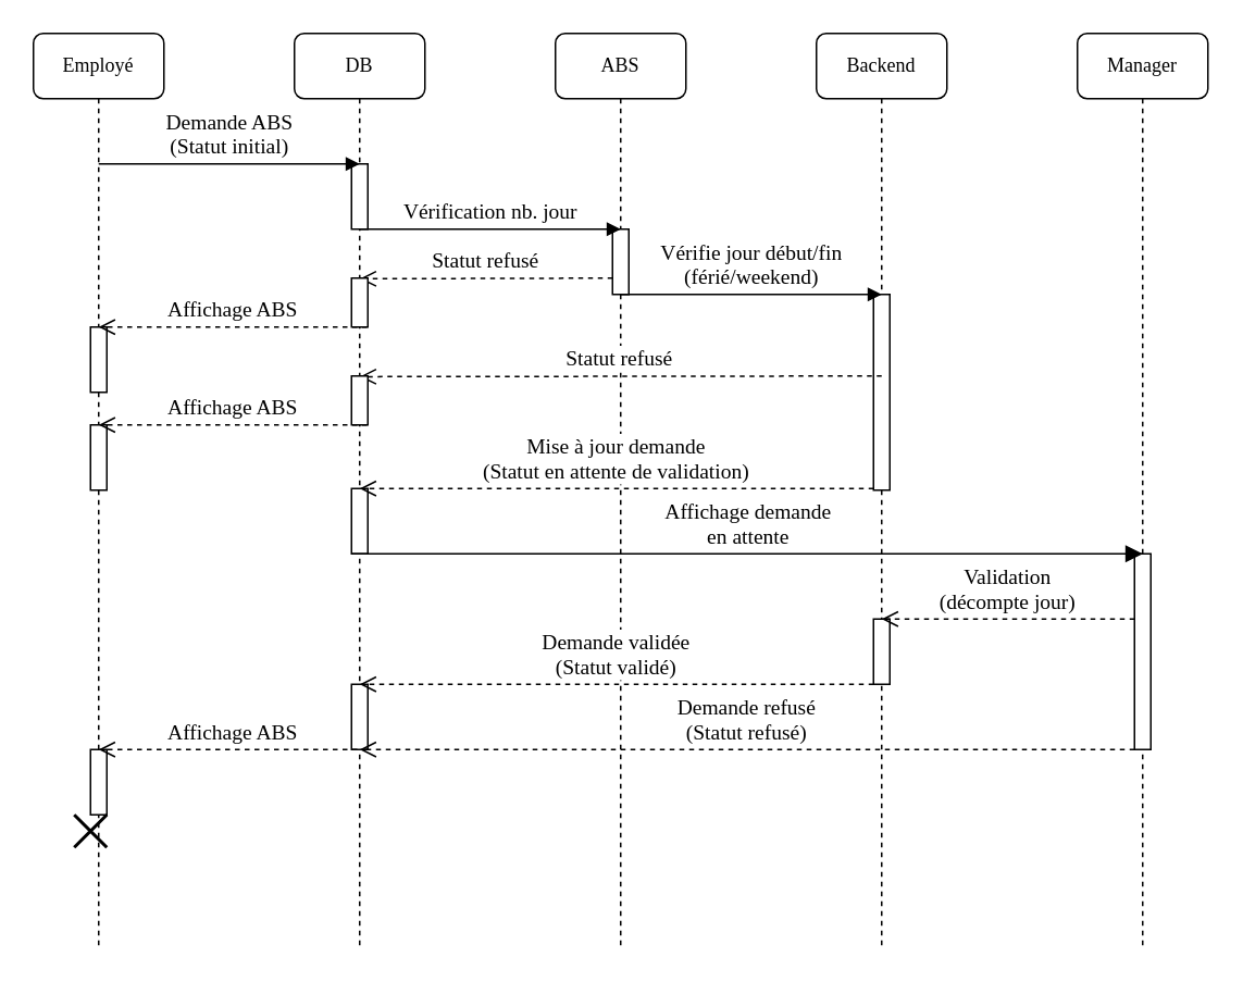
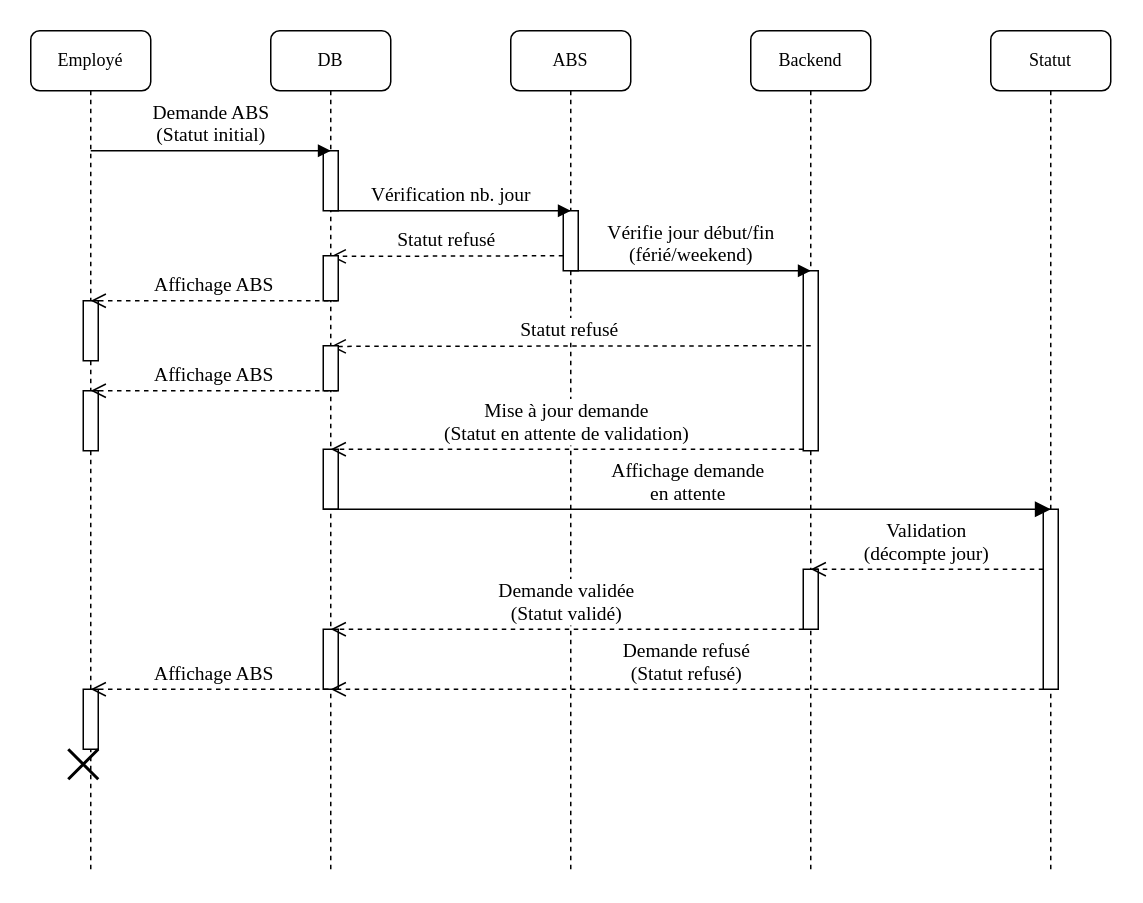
  <mxCell id="0" />
  <mxCell id="1" parent="0" />
  <mxCell id="2" value="DB" style="shape=umlLifeline;perimeter=lifelinePerimeter;whiteSpace=wrap;html=1;container=1;collapsible=0;recursiveResize=0;outlineConnect=0;rounded=1;shadow=0;comic=0;labelBackgroundColor=none;strokeWidth=1;fontFamily=Verdana;fontSize=12;align=center;movable=1;resizable=1;rotatable=1;deletable=1;editable=1;locked=0;connectable=1;" parent="1" vertex="1"><mxGeometry x="180" y="20" width="80" height="560" as="geometry" /></mxCell>
  <mxCell id="3" value="Employé" style="shape=umlLifeline;perimeter=lifelinePerimeter;whiteSpace=wrap;html=1;container=1;collapsible=0;recursiveResize=0;outlineConnect=0;rounded=1;shadow=0;comic=0;labelBackgroundColor=none;strokeWidth=1;fontFamily=Verdana;fontSize=12;align=center;movable=1;resizable=1;rotatable=1;deletable=1;editable=1;locked=0;connectable=1;" parent="1" vertex="1"><mxGeometry x="20" y="20" width="80" height="560" as="geometry" /></mxCell>
  <mxCell id="4" value="ABS" style="shape=umlLifeline;perimeter=lifelinePerimeter;whiteSpace=wrap;html=1;container=1;collapsible=0;recursiveResize=0;outlineConnect=0;rounded=1;shadow=0;comic=0;labelBackgroundColor=none;strokeWidth=1;fontFamily=Verdana;fontSize=12;align=center;movable=1;resizable=1;rotatable=1;deletable=1;editable=1;locked=0;connectable=1;" parent="1" vertex="1"><mxGeometry x="340" y="20" width="80" height="560" as="geometry" /></mxCell>
  <mxCell id="5" value="Backend" style="shape=umlLifeline;perimeter=lifelinePerimeter;whiteSpace=wrap;html=1;container=1;collapsible=0;recursiveResize=0;outlineConnect=0;rounded=1;shadow=0;comic=0;labelBackgroundColor=none;strokeWidth=1;fontFamily=Verdana;fontSize=12;align=center;size=40;movable=1;resizable=1;rotatable=1;deletable=1;editable=1;locked=0;connectable=1;" parent="1" vertex="1"><mxGeometry x="500" y="20" width="80" height="560" as="geometry" /></mxCell>
  <mxCell id="6" value="" style="points=[];perimeter=orthogonalPerimeter;rounded=0;shadow=0;comic=0;labelBackgroundColor=default;strokeWidth=1;fontFamily=Verdana;fontSize=13;align=center;fontColor=default;labelBorderColor=none;html=1;fontStyle=0;editable=1;movable=1;resizable=1;rotatable=1;deletable=1;locked=0;connectable=1;spacingTop=0;" parent="1" vertex="1"><mxGeometry x="215" y="419" width="10" height="40" as="geometry" /></mxCell>
- <mxCell id="7" value="Manager" style="shape=umlLifeline;perimeter=lifelinePerimeter;whiteSpace=wrap;html=1;container=1;collapsible=0;recursiveResize=0;outlineConnect=0;rounded=1;shadow=0;comic=0;labelBackgroundColor=none;strokeWidth=1;fontFamily=Verdana;fontSize=12;align=center;size=40;movable=1;resizable=1;rotatable=1;deletable=1;editable=1;locked=0;connectable=1;" vertex="1" parent="1"><mxGeometry x="660" y="20" width="80" height="560" as="geometry" /></mxCell>
+ <mxCell id="7" value="Statut" style="shape=umlLifeline;perimeter=lifelinePerimeter;whiteSpace=wrap;html=1;container=1;collapsible=0;recursiveResize=0;outlineConnect=0;rounded=1;shadow=0;comic=0;labelBackgroundColor=none;strokeWidth=1;fontFamily=Verdana;fontSize=12;align=center;size=40;movable=1;resizable=1;rotatable=1;deletable=1;editable=1;locked=0;connectable=1;" vertex="1" parent="1"><mxGeometry x="660" y="20" width="80" height="560" as="geometry" /></mxCell>
  <mxCell id="8" value="" style="points=[];perimeter=orthogonalPerimeter;rounded=0;shadow=0;comic=0;labelBackgroundColor=default;strokeWidth=1;fontFamily=Verdana;fontSize=13;align=center;fontColor=default;labelBorderColor=none;html=1;fontStyle=0;editable=1;movable=1;resizable=1;rotatable=1;deletable=1;locked=0;connectable=1;spacingTop=0;" vertex="1" parent="1"><mxGeometry x="215" y="100" width="10" height="40" as="geometry" /></mxCell>
  <mxCell id="9" value="Demande ABS&lt;br&gt;(Statut initial)" style="verticalAlign=bottom;endArrow=block;labelBackgroundColor=default;fontFamily=Verdana;fontSize=13;edgeStyle=elbowEdgeStyle;elbow=horizontal;fontColor=default;labelBorderColor=none;html=1;fontStyle=0;shadow=0;editable=1;movable=1;resizable=1;rotatable=1;deletable=1;locked=0;connectable=1;spacingTop=0;" edge="1" parent="1"><mxGeometry relative="1" as="geometry"><mxPoint x="60" y="100" as="sourcePoint" /><mxPoint x="220" y="100" as="targetPoint" /></mxGeometry></mxCell>
  <mxCell id="10" value="" style="points=[];perimeter=orthogonalPerimeter;rounded=0;shadow=0;comic=0;labelBackgroundColor=default;strokeWidth=1;fontFamily=Verdana;fontSize=13;align=center;fontColor=default;labelBorderColor=none;html=1;fontStyle=0;editable=1;movable=1;resizable=1;rotatable=1;deletable=1;locked=0;connectable=1;spacingTop=0;" vertex="1" parent="1"><mxGeometry x="375" y="140" width="10" height="40" as="geometry" /></mxCell>
  <mxCell id="11" value="Vérification nb. jour" style="verticalAlign=bottom;endArrow=block;labelBackgroundColor=default;fontFamily=Verdana;fontSize=13;edgeStyle=elbowEdgeStyle;elbow=vertical;fontColor=default;labelBorderColor=none;html=1;fontStyle=0;shadow=0;editable=1;movable=1;resizable=1;rotatable=1;deletable=1;locked=0;connectable=1;spacingTop=0;" edge="1" parent="1"><mxGeometry relative="1" as="geometry"><mxPoint x="220" y="140" as="sourcePoint" /><mxPoint x="380" y="140" as="targetPoint" /></mxGeometry></mxCell>
  <mxCell id="12" value="" style="points=[];perimeter=orthogonalPerimeter;rounded=0;shadow=0;comic=0;labelBackgroundColor=default;strokeWidth=1;fontFamily=Verdana;fontSize=13;align=center;fontColor=default;labelBorderColor=none;html=1;fontStyle=0;editable=1;movable=1;resizable=1;rotatable=1;deletable=1;locked=0;connectable=1;spacingTop=0;" vertex="1" parent="1"><mxGeometry x="535" y="180" width="10" height="120" as="geometry" /></mxCell>
  <mxCell id="13" value="Vérifie jour début/fin&lt;br&gt;(férié/weekend)" style="verticalAlign=bottom;endArrow=block;labelBackgroundColor=default;fontFamily=Verdana;fontSize=13;edgeStyle=elbowEdgeStyle;elbow=horizontal;fontColor=default;labelBorderColor=none;html=1;fontStyle=0;shadow=0;editable=1;movable=1;resizable=1;rotatable=1;deletable=1;locked=0;connectable=1;spacingTop=0;" edge="1" parent="1"><mxGeometry relative="1" as="geometry"><mxPoint x="380" y="180" as="sourcePoint" /><mxPoint x="540" y="180" as="targetPoint" /></mxGeometry></mxCell>
  <mxCell id="14" value="" style="points=[];perimeter=orthogonalPerimeter;rounded=0;shadow=0;comic=0;labelBackgroundColor=default;strokeWidth=1;fontFamily=Verdana;fontSize=13;align=center;fontColor=default;labelBorderColor=none;html=1;fontStyle=0;editable=1;movable=1;resizable=1;rotatable=1;deletable=1;locked=0;connectable=1;spacingTop=0;" vertex="1" parent="1"><mxGeometry x="215" y="299" width="10" height="40" as="geometry" /></mxCell>
  <mxCell id="15" value="Mise à jour demande&lt;br&gt;(Statut en attente de validation)" style="verticalAlign=bottom;endArrow=open;dashed=1;endSize=8;labelBackgroundColor=default;fontFamily=Verdana;fontSize=13;fontColor=default;labelBorderColor=none;html=1;fontStyle=0;shadow=0;editable=1;movable=1;resizable=1;rotatable=1;deletable=1;locked=0;connectable=1;spacingTop=0;" edge="1" parent="1"><mxGeometry relative="1" as="geometry"><mxPoint x="220" y="299" as="targetPoint" /><mxPoint x="535" y="299" as="sourcePoint" /></mxGeometry></mxCell>
  <mxCell id="16" value="" style="points=[];perimeter=orthogonalPerimeter;rounded=0;shadow=0;comic=0;labelBackgroundColor=default;strokeWidth=1;fontFamily=Verdana;fontSize=13;align=center;fontColor=default;labelBorderColor=none;html=1;fontStyle=0;editable=1;movable=1;resizable=1;rotatable=1;deletable=1;locked=0;connectable=1;spacingTop=0;" vertex="1" parent="1"><mxGeometry x="695" y="339" width="10" height="120" as="geometry" /></mxCell>
  <mxCell id="17" value="Affichage demande&lt;br&gt;en attente" style="verticalAlign=bottom;endArrow=block;endSize=8;labelBackgroundColor=default;fontFamily=Verdana;fontSize=13;fontColor=default;labelBorderColor=none;html=1;fontStyle=0;shadow=0;editable=1;movable=1;resizable=1;rotatable=1;deletable=1;locked=0;connectable=1;spacingTop=0;endFill=1;" edge="1" parent="1"><mxGeometry x="0.004" relative="1" as="geometry"><mxPoint x="700" y="339" as="targetPoint" /><mxPoint x="215" y="339" as="sourcePoint" /><mxPoint as="offset" /></mxGeometry></mxCell>
  <mxCell id="18" value="" style="points=[];perimeter=orthogonalPerimeter;rounded=0;shadow=0;comic=0;labelBackgroundColor=default;strokeWidth=1;fontFamily=Verdana;fontSize=13;align=center;fontColor=default;labelBorderColor=none;html=1;fontStyle=0;editable=1;movable=1;resizable=1;rotatable=1;deletable=1;locked=0;connectable=1;spacingTop=0;" vertex="1" parent="1"><mxGeometry x="535" y="379" width="10" height="40" as="geometry" /></mxCell>
  <mxCell id="19" value="Validation&lt;br&gt;(décompte jour)" style="verticalAlign=bottom;endArrow=open;dashed=1;endSize=8;labelBackgroundColor=default;fontFamily=Verdana;fontSize=13;fontColor=default;labelBorderColor=none;html=1;fontStyle=0;shadow=0;editable=1;movable=1;resizable=1;rotatable=1;deletable=1;locked=0;connectable=1;spacingTop=0;" edge="1" parent="1"><mxGeometry x="0.004" relative="1" as="geometry"><mxPoint x="540" y="379" as="targetPoint" /><mxPoint x="695" y="379" as="sourcePoint" /><mxPoint as="offset" /></mxGeometry></mxCell>
  <mxCell id="20" value="" style="points=[];perimeter=orthogonalPerimeter;rounded=0;shadow=0;comic=0;labelBackgroundColor=default;strokeWidth=1;fontFamily=Verdana;fontSize=13;align=center;fontColor=default;labelBorderColor=none;html=1;fontStyle=0;editable=1;movable=1;resizable=1;rotatable=1;deletable=1;locked=0;connectable=1;spacingTop=0;" vertex="1" parent="1"><mxGeometry x="55" y="459" width="10" height="40" as="geometry" /></mxCell>
  <mxCell id="21" value="Demande validée&lt;br&gt;(Statut validé)" style="verticalAlign=bottom;endArrow=open;dashed=1;endSize=8;labelBackgroundColor=default;fontFamily=Verdana;fontSize=13;fontColor=default;labelBorderColor=none;html=1;fontStyle=0;shadow=0;editable=1;movable=1;resizable=1;rotatable=1;deletable=1;locked=0;connectable=1;spacingTop=0;" edge="1" parent="1"><mxGeometry x="0.004" relative="1" as="geometry"><mxPoint x="220" y="419" as="targetPoint" /><mxPoint x="535" y="419" as="sourcePoint" /><mxPoint as="offset" /></mxGeometry></mxCell>
  <mxCell id="22" value="Demande refusé&lt;br&gt;(Statut refusé)" style="verticalAlign=bottom;endArrow=open;dashed=1;endSize=8;labelBackgroundColor=default;fontFamily=Verdana;fontSize=13;fontColor=default;labelBorderColor=none;html=1;fontStyle=0;shadow=0;editable=1;movable=1;resizable=1;rotatable=1;deletable=1;locked=0;connectable=1;spacingTop=0;" edge="1" parent="1"><mxGeometry x="0.004" relative="1" as="geometry"><mxPoint x="220" y="459" as="targetPoint" /><mxPoint x="695" y="459" as="sourcePoint" /><mxPoint as="offset" /></mxGeometry></mxCell>
  <mxCell id="23" value="" style="shape=umlDestroy;whiteSpace=wrap;html=1;strokeWidth=2;targetShapes=umlLifeline;fontFamily=Verdana;fontSize=13;fontColor=default;" vertex="1" parent="1"><mxGeometry x="45" y="499" width="20" height="20" as="geometry" /></mxCell>
  <mxCell id="24" value="Affichage ABS" style="verticalAlign=bottom;endArrow=open;dashed=1;endSize=8;labelBackgroundColor=default;fontFamily=Verdana;fontSize=13;fontColor=default;labelBorderColor=none;html=1;fontStyle=0;shadow=0;editable=1;movable=1;resizable=1;rotatable=1;deletable=1;locked=0;connectable=1;spacingTop=0;" edge="1" parent="1"><mxGeometry x="0.004" relative="1" as="geometry"><mxPoint x="60" y="459" as="targetPoint" /><mxPoint x="224.5" y="459" as="sourcePoint" /><mxPoint as="offset" /></mxGeometry></mxCell>
  <mxCell id="25" value="Statut refusé" style="verticalAlign=bottom;endArrow=open;dashed=1;endSize=8;labelBackgroundColor=default;fontFamily=Verdana;fontSize=13;fontColor=default;labelBorderColor=none;html=1;fontStyle=0;shadow=0;editable=1;movable=1;resizable=1;rotatable=1;deletable=1;locked=0;connectable=1;spacingTop=0;" edge="1" parent="1"><mxGeometry x="0.004" relative="1" as="geometry"><mxPoint x="220" y="170.43" as="targetPoint" /><mxPoint x="375" y="170" as="sourcePoint" /><mxPoint as="offset" /></mxGeometry></mxCell>
  <mxCell id="26" value="" style="points=[];perimeter=orthogonalPerimeter;rounded=0;shadow=0;comic=0;labelBackgroundColor=default;strokeWidth=1;fontFamily=Verdana;fontSize=13;align=center;fontColor=default;labelBorderColor=none;html=1;fontStyle=0;editable=1;movable=1;resizable=1;rotatable=1;deletable=1;locked=0;connectable=1;spacingTop=0;" vertex="1" parent="1"><mxGeometry x="215" y="170" width="10" height="30" as="geometry" /></mxCell>
  <mxCell id="27" value="" style="points=[];perimeter=orthogonalPerimeter;rounded=0;shadow=0;comic=0;labelBackgroundColor=default;strokeWidth=1;fontFamily=Verdana;fontSize=13;align=center;fontColor=default;labelBorderColor=none;html=1;fontStyle=0;editable=1;movable=1;resizable=1;rotatable=1;deletable=1;locked=0;connectable=1;spacingTop=0;" vertex="1" parent="1"><mxGeometry x="55" y="200" width="10" height="40" as="geometry" /></mxCell>
  <mxCell id="28" value="Affichage ABS" style="verticalAlign=bottom;endArrow=open;dashed=1;endSize=8;labelBackgroundColor=default;fontFamily=Verdana;fontSize=13;fontColor=default;labelBorderColor=none;html=1;fontStyle=0;shadow=0;editable=1;movable=1;resizable=1;rotatable=1;deletable=1;locked=0;connectable=1;spacingTop=0;" edge="1" parent="1"><mxGeometry x="0.004" relative="1" as="geometry"><mxPoint x="60" y="200" as="targetPoint" /><mxPoint x="224.5" y="200" as="sourcePoint" /><mxPoint as="offset" /></mxGeometry></mxCell>
  <mxCell id="29" value="Statut refusé" style="verticalAlign=bottom;endArrow=open;dashed=1;endSize=8;labelBackgroundColor=default;fontFamily=Verdana;fontSize=13;fontColor=default;labelBorderColor=none;html=1;fontStyle=0;shadow=0;editable=1;movable=1;resizable=1;rotatable=1;deletable=1;locked=0;connectable=1;spacingTop=0;" edge="1" parent="1"><mxGeometry x="0.004" relative="1" as="geometry"><mxPoint x="220" y="230.43" as="targetPoint" /><mxPoint x="540" y="230" as="sourcePoint" /><mxPoint as="offset" /></mxGeometry></mxCell>
  <mxCell id="30" value="" style="points=[];perimeter=orthogonalPerimeter;rounded=0;shadow=0;comic=0;labelBackgroundColor=default;strokeWidth=1;fontFamily=Verdana;fontSize=13;align=center;fontColor=default;labelBorderColor=none;html=1;fontStyle=0;editable=1;movable=1;resizable=1;rotatable=1;deletable=1;locked=0;connectable=1;spacingTop=0;" vertex="1" parent="1"><mxGeometry x="215" y="230" width="10" height="30" as="geometry" /></mxCell>
  <mxCell id="31" value="" style="points=[];perimeter=orthogonalPerimeter;rounded=0;shadow=0;comic=0;labelBackgroundColor=default;strokeWidth=1;fontFamily=Verdana;fontSize=13;align=center;fontColor=default;labelBorderColor=none;html=1;fontStyle=0;editable=1;movable=1;resizable=1;rotatable=1;deletable=1;locked=0;connectable=1;spacingTop=0;" vertex="1" parent="1"><mxGeometry x="55" y="260" width="10" height="40" as="geometry" /></mxCell>
  <mxCell id="32" value="Affichage ABS" style="verticalAlign=bottom;endArrow=open;dashed=1;endSize=8;labelBackgroundColor=default;fontFamily=Verdana;fontSize=13;fontColor=default;labelBorderColor=none;html=1;fontStyle=0;shadow=0;editable=1;movable=1;resizable=1;rotatable=1;deletable=1;locked=0;connectable=1;spacingTop=0;" edge="1" parent="1"><mxGeometry x="0.004" relative="1" as="geometry"><mxPoint x="60" y="260" as="targetPoint" /><mxPoint x="224.5" y="260" as="sourcePoint" /><mxPoint as="offset" /></mxGeometry></mxCell>
